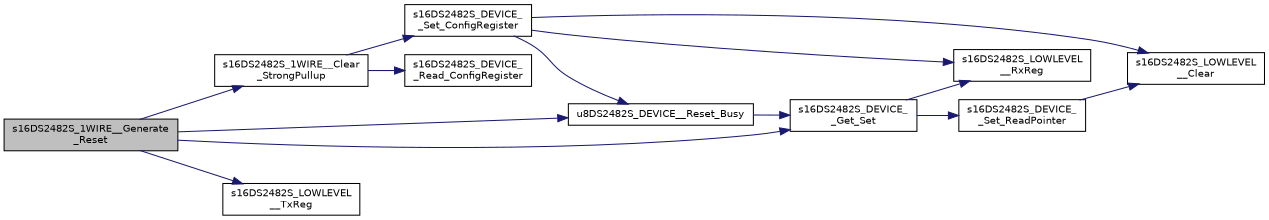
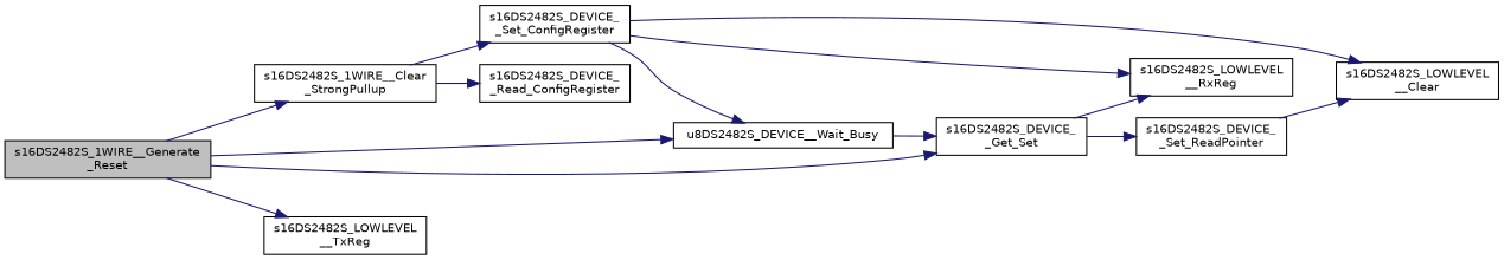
  digraph {
    rankdir=LR
    node [color=black fillcolor=white fontname=Helvetica fontsize=10 shape=record style=filled]
    edge [color=midnightblue fontname=Helvetica fontsize=10 labelfontname=Helvetica labelfontsize=10 style=solid]
    n1 [fillcolor=grey75 fontcolor=black height=0.2 label="s16DS2482S_1WIRE__Generate\l_Reset" width=0.4]
    n2 [height=0.2 label="s16DS2482S_1WIRE__Clear\l_StrongPullup" width=0.4]
-   n3 [height=0.2 label=u8DS2482S_DEVICE__Reset_Busy width=0.4]
+   n3 [height=0.2 label=u8DS2482S_DEVICE__Wait_Busy width=0.4]
    n4 [height=0.2 label="s16DS2482S_DEVICE_\l_Get_Set" width=0.4]
    n5 [height=0.2 label="s16DS2482S_LOWLEVEL\l__TxReg" width=0.4]
    n6 [height=0.2 label="s16DS2482S_DEVICE_\l_Read_ConfigRegister" width=0.4]
    n7 [height=0.2 label="s16DS2482S_DEVICE_\l_Set_ConfigRegister" width=0.4]
    n8 [height=0.2 label="s16DS2482S_DEVICE_\l_Set_ReadPointer" width=0.4]
    n9 [height=0.2 label="s16DS2482S_LOWLEVEL\l__RxReg" width=0.4]
    n10 [height=0.2 label="s16DS2482S_LOWLEVEL\l__Clear" width=0.4]
    n1 -> n2
    n1 -> n3
    n1 -> n4
    n1 -> n5
    n2 -> n6
    n2 -> n7
    n3 -> n4
    n4 -> n8
    n4 -> n9
    n7 -> n3
    n7 -> n9
    n7 -> n10
    n8 -> n10
  }
